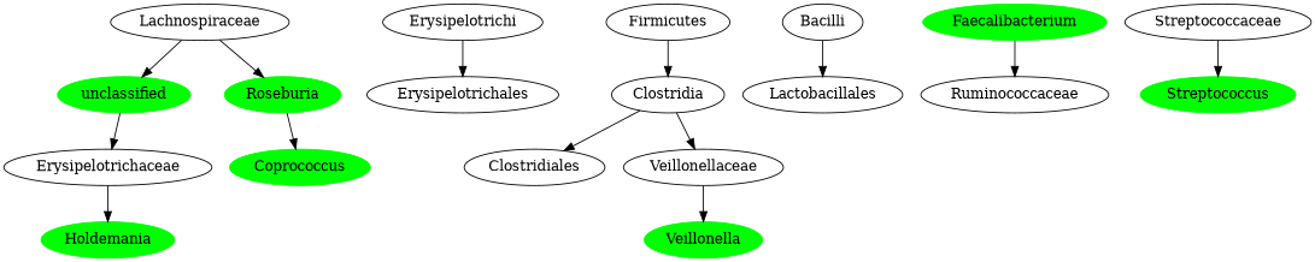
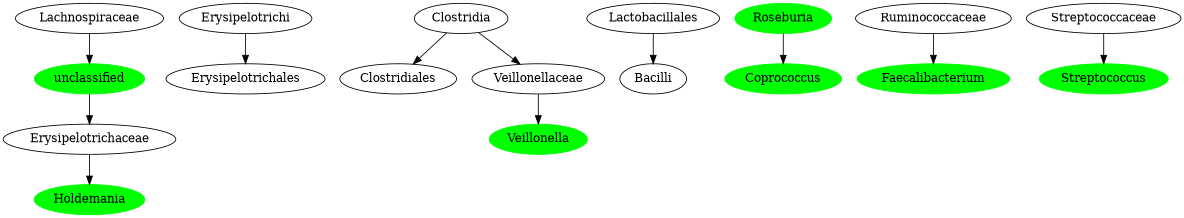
  digraph {
    fontname="DejaVu Serif"
    node [fontname="DejaVu Serif"]
    edge [fontname="DejaVu Serif"]
    n1 [color=green label=Holdemania style=filled]
    n2 [label=Erysipelotrichaceae]
    n3 [label=Erysipelotrichales]
    n4 [label=Erysipelotrichi]
-   n5 [label=Firmicutes]
    n6 [label=Clostridia]
    n7 [label=Clostridiales]
    n8 [label=Veillonellaceae]
    n9 [label=Bacilli]
    n10 [label=Lactobacillales]
    n11 [color=green label=unclassified style=filled]
    n12 [label=Lachnospiraceae]
    n13 [color=green label=Roseburia style=filled]
    n14 [color=green label=Coprococcus style=filled]
    n15 [label=Ruminococcaceae]
    n16 [color=green label=Faecalibacterium style=filled]
    n17 [color=green label=Veillonella style=filled]
    n18 [color=green label=Streptococcus style=filled]
    n19 [label=Streptococcaceae]
    n2 -> n1
    n4 -> n3
-   n5 -> n6
    n6 -> n7
    n6 -> n8
    n8 -> n17
-   n9 -> n10
+   n10 -> n9
    n11 -> n2
    n12 -> n11
-   n12 -> n13
    n13 -> n14
-   n16 -> n15
+   n15 -> n16
    n19 -> n18
  }
